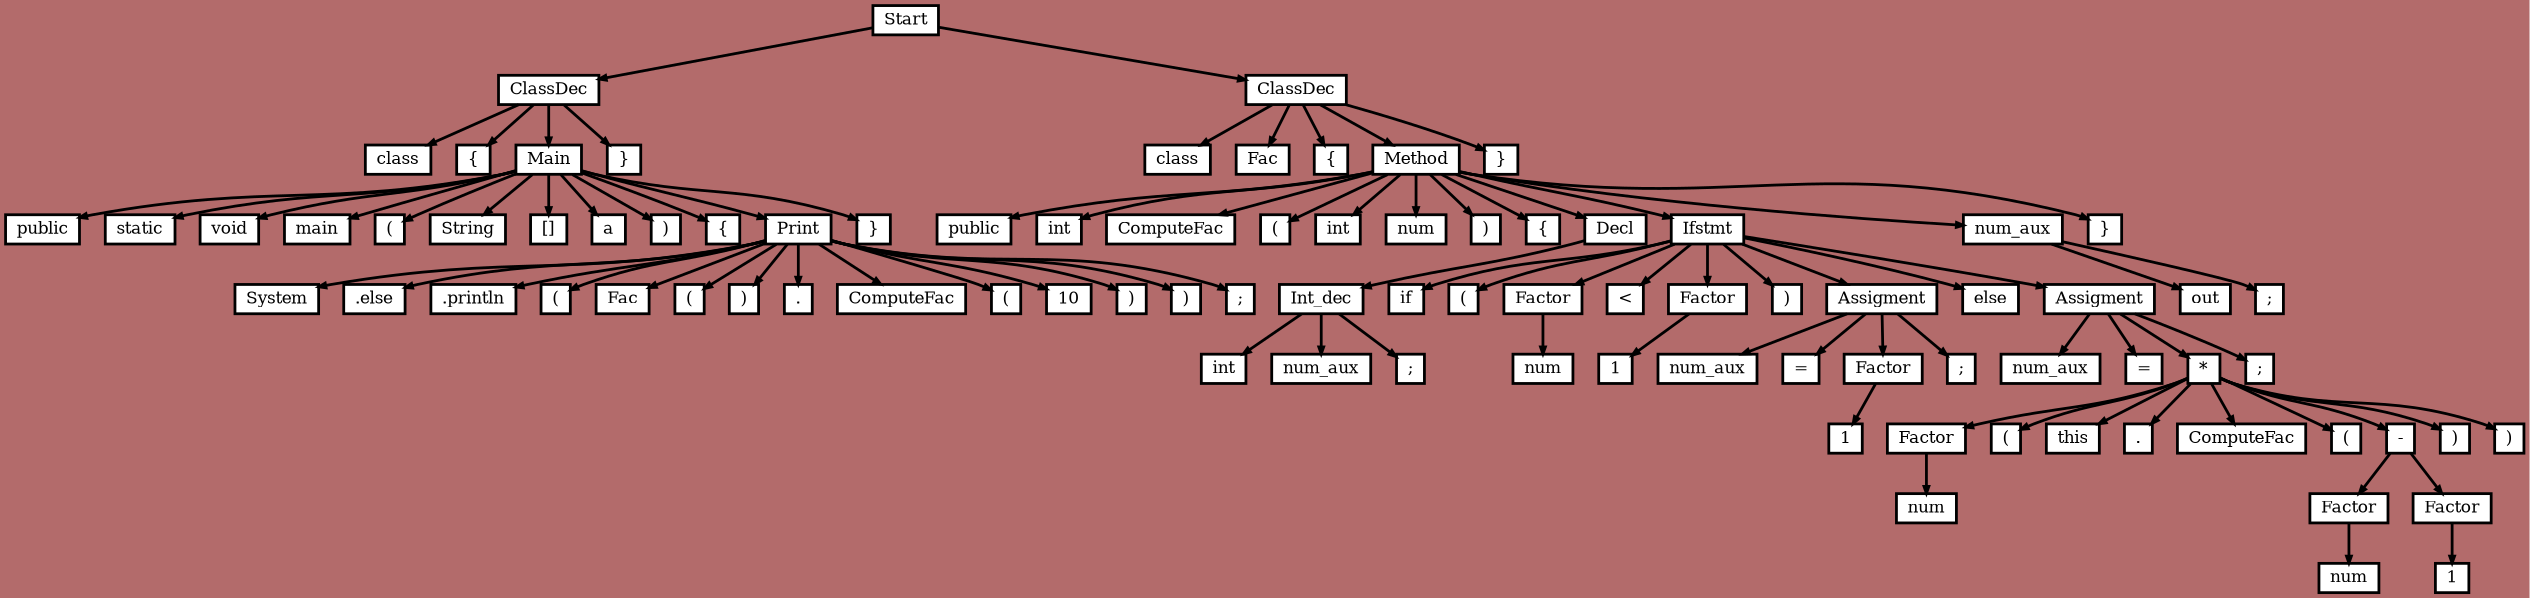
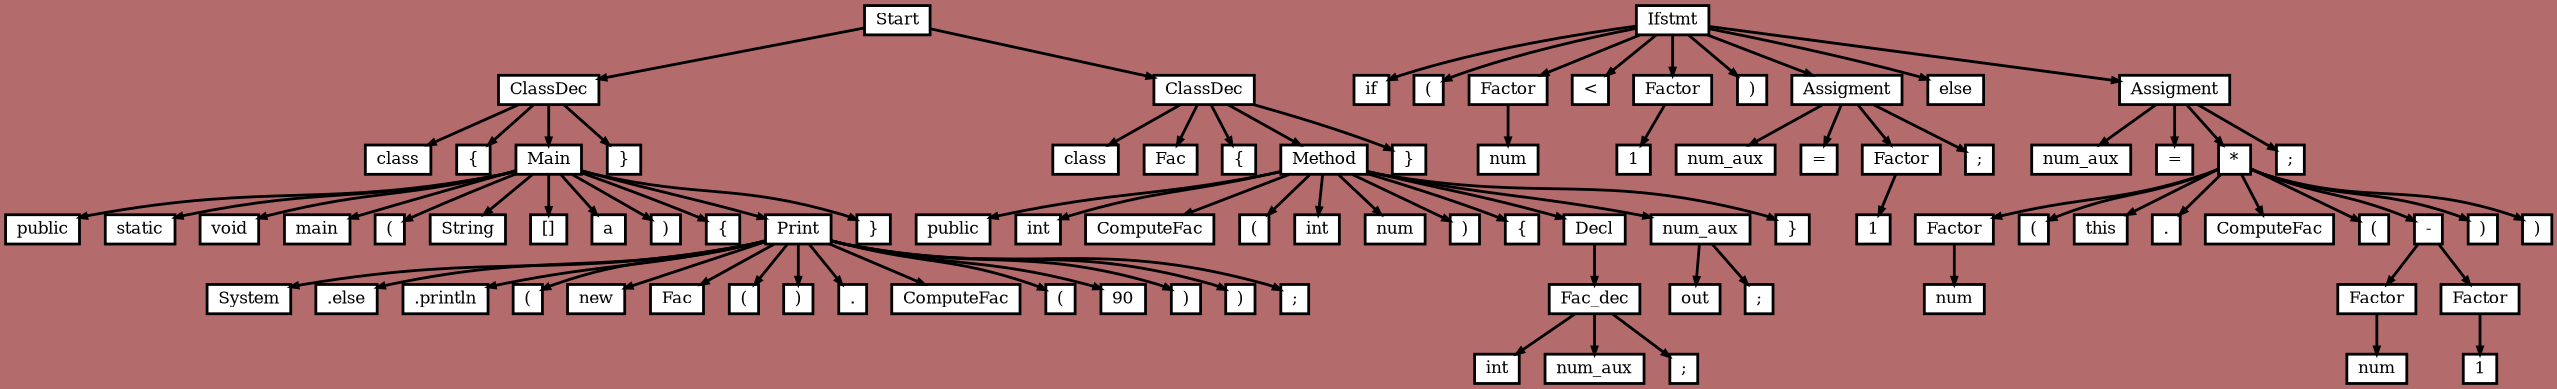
  digraph {
    bgcolor="0 .4 .7"
    fontname="DejaVu Serif"
    ordering=out
    ranksep=.4
    node [color=black fillcolor=white fixedsize=false fontcolor=black fontname="DejaVu Serif" fontsize=12 shape=box style="filled, solid, bold"]
    edge [arrowsize=.5 color=black fontname="DejaVu Serif" style=bold]
    n1 [height=.25 label=Start width=.25]
    n2 [height=.25 label=ClassDec width=.25]
    n3 [height=.25 label=ClassDec width=.25]
    n4 [height=.25 label=class width=.25]
    n5 [height=.25 label="{" width=.25]
    n6 [height=.25 label=Main width=.25]
    n7 [height=.25 label="}" width=.25]
    n8 [height=.25 label=class width=.25]
    n9 [height=.25 label=Fac width=.25]
    n10 [height=.25 label="{" width=.25]
    n11 [height=.25 label=Method width=.25]
    n12 [height=.25 label="}" width=.25]
    n13 [height=.25 label=public width=.25]
    n14 [height=.25 label=static width=.25]
    n15 [height=.25 label=void width=.25]
    n16 [height=.25 label=main width=.25]
    n17 [height=.25 label="(" width=.25]
    n18 [height=.25 label=String width=.25]
    n19 [height=.25 label="[]" width=.25]
    n20 [height=.25 label=a width=.25]
    n21 [height=.25 label=")" width=.25]
    n22 [height=.25 label="{" width=.25]
    n23 [height=.25 label=Print width=.25]
    n24 [height=.25 label="}" width=.25]
    n25 [height=.25 label=System width=.25]
    n26 [height=.25 label=".else" width=.25]
    n27 [height=.25 label=".println" width=.25]
    n28 [height=.25 label="(" width=.25]
+   n29 [height=.25 label=new width=.25]
    n30 [height=.25 label=Fac width=.25]
    n31 [height=.25 label="(" width=.25]
    n32 [height=.25 label=")" width=.25]
    n33 [height=.25 label="." width=.25]
    n34 [height=.25 label=ComputeFac width=.25]
    n35 [height=.25 label="(" width=.25]
-   n36 [height=.25 label=10 width=.25]
+   n36 [height=.25 label=90 width=.25]
    n37 [height=.25 label=")" width=.25]
    n38 [height=.25 label=")" width=.25]
    n39 [height=.25 label=";" width=.25]
    n40 [height=.25 label=public width=.25]
    n41 [height=.25 label=int width=.25]
    n42 [height=.25 label=ComputeFac width=.25]
    n43 [height=.25 label="(" width=.25]
    n44 [height=.25 label=int width=.25]
    n45 [height=.25 label=num width=.25]
    n46 [height=.25 label=")" width=.25]
    n47 [height=.25 label="{" width=.25]
    n48 [height=.25 label=Decl width=.25]
    n49 [height=.25 label=Ifstmt width=.25]
    n50 [height=.25 label=num_aux width=.25]
    n51 [height=.25 label="}" width=.25]
-   n52 [height=.25 label=Int_dec width=.25]
+   n52 [height=.25 label=Fac_dec width=.25]
    n53 [height=.25 label=if width=.25]
    n54 [height=.25 label="(" width=.25]
    n55 [height=.25 label=Factor width=.25]
    n56 [height=.25 label="<" width=.25]
    n57 [height=.25 label=Factor width=.25]
    n58 [height=.25 label=")" width=.25]
    n59 [height=.25 label=Assigment width=.25]
    n60 [height=.25 label=else width=.25]
    n61 [height=.25 label=Assigment width=.25]
    n62 [height=.25 label=out width=.25]
    n63 [height=.25 label=";" width=.25]
    n64 [height=.25 label=int width=.25]
    n65 [height=.25 label=num_aux width=.25]
    n66 [height=.25 label=";" width=.25]
    n67 [height=.25 label=num width=.25]
    n68 [height=.25 label=1 width=.25]
    n69 [height=.25 label=num_aux width=.25]
    n70 [height=.25 label="=" width=.25]
    n71 [height=.25 label=Factor width=.25]
    n72 [height=.25 label=";" width=.25]
    n73 [height=.25 label=num_aux width=.25]
    n74 [height=.25 label="=" width=.25]
    n75 [height=.25 label="*" width=.25]
    n76 [height=.25 label=";" width=.25]
    n77 [height=.25 label=1 width=.25]
    n78 [height=.25 label=Factor width=.25]
    n79 [height=.25 label="(" width=.25]
    n80 [height=.25 label=this width=.25]
    n81 [height=.25 label="." width=.25]
    n82 [height=.25 label=ComputeFac width=.25]
    n83 [height=.25 label="(" width=.25]
    n84 [height=.25 label="-" width=.25]
    n85 [height=.25 label=")" width=.25]
    n86 [height=.25 label=")" width=.25]
    n87 [height=.25 label=num width=.25]
    n88 [height=.25 label=Factor width=.25]
    n89 [height=.25 label=Factor width=.25]
    n90 [height=.25 label=num width=.25]
    n91 [height=.25 label=1 width=.25]
    n1 -> n2
    n1 -> n3
    n2 -> n4
    n2 -> n5
    n2 -> n6
    n2 -> n7
    n3 -> n8
    n3 -> n9
    n3 -> n10
    n3 -> n11
    n3 -> n12
    n6 -> n13
    n6 -> n14
    n6 -> n15
    n6 -> n16
    n6 -> n17
    n6 -> n18
    n6 -> n19
    n6 -> n20
    n6 -> n21
    n6 -> n22
    n6 -> n23
    n6 -> n24
    n11 -> n40
    n11 -> n41
    n11 -> n42
    n11 -> n43
    n11 -> n44
    n11 -> n45
    n11 -> n46
    n11 -> n47
    n11 -> n48
-   n11 -> n49
    n11 -> n50
    n11 -> n51
    n23 -> n25
    n23 -> n26
    n23 -> n27
    n23 -> n28
+   n23 -> n29
    n23 -> n30
    n23 -> n31
    n23 -> n32
    n23 -> n33
    n23 -> n34
    n23 -> n35
    n23 -> n36
    n23 -> n37
    n23 -> n38
    n23 -> n39
    n48 -> n52
    n49 -> n53
    n49 -> n54
    n49 -> n55
    n49 -> n56
    n49 -> n57
    n49 -> n58
    n49 -> n59
    n49 -> n60
    n49 -> n61
    n50 -> n62
    n50 -> n63
    n52 -> n64
    n52 -> n65
    n52 -> n66
    n55 -> n67
    n57 -> n68
    n59 -> n69
    n59 -> n70
    n59 -> n71
    n59 -> n72
    n61 -> n73
    n61 -> n74
    n61 -> n75
    n61 -> n76
    n71 -> n77
    n75 -> n78
    n75 -> n79
    n75 -> n80
    n75 -> n81
    n75 -> n82
    n75 -> n83
    n75 -> n84
    n75 -> n85
    n75 -> n86
    n78 -> n87
    n84 -> n88
    n84 -> n89
    n88 -> n90
    n89 -> n91
  }
